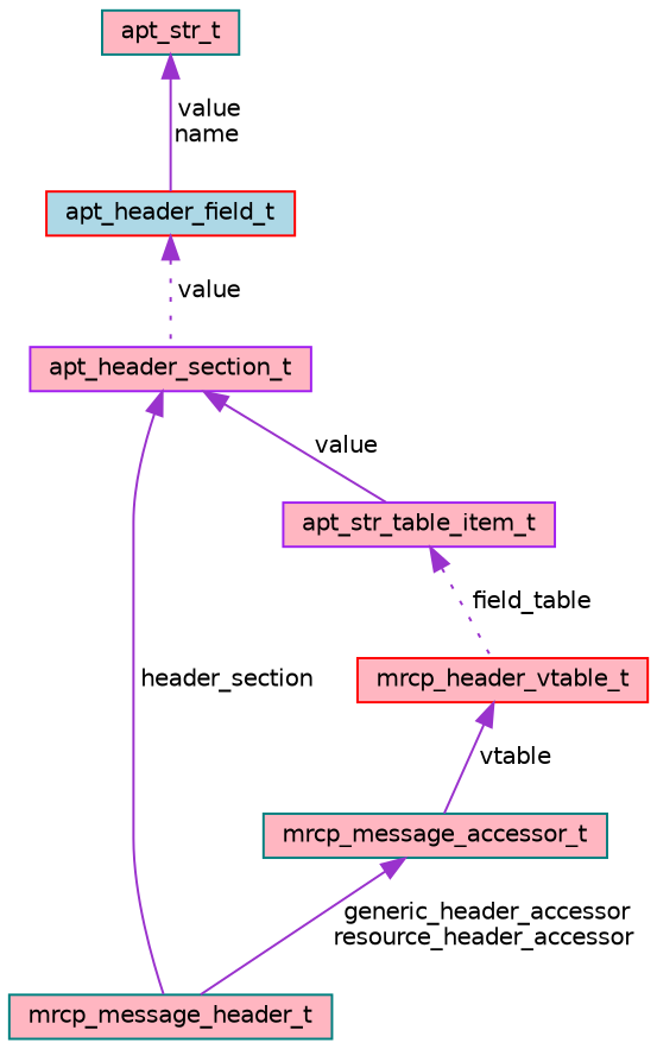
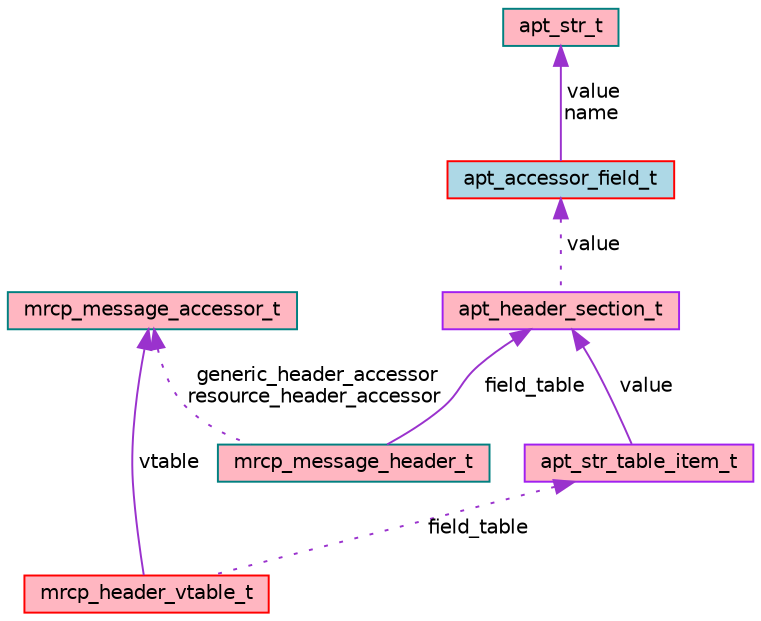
  digraph {
    node [color=teal fillcolor=lightpink fontname=Helvetica fontsize=10 shape=record style=filled]
    edge [color=darkorchid3 dir=back fontname=Helvetica fontsize=10 labelfontname=Helvetica labelfontsize=10 style=solid]
    n1 [fontcolor=black height=0.2 label=mrcp_message_header_t width=0.4]
    n2 [color=purple height=0.2 label=apt_header_section_t width=0.4]
    n3 [color=purple height=0.2 label=apt_str_table_item_t width=0.4]
-   n4 [color=red fillcolor=lightblue height=0.2 label=apt_header_field_t width=0.4]
+   n4 [color=red fillcolor=lightblue height=0.2 label=apt_accessor_field_t width=0.4]
    n5 [height=0.2 label=apt_str_t width=0.4]
    n6 [color=red height=0.2 label=mrcp_header_vtable_t width=0.4]
    n7 [height=0.2 label=mrcp_message_accessor_t width=0.4]
-   n2 -> n1 [label=" header_section"]
+   n2 -> n1 [label=" field_table"]
    n2 -> n3 [label=" value"]
    n3 -> n6 [label=" field_table" style=dotted]
    n4 -> n2 [label=" value" style=dotted]
    n5 -> n4 [label=" value\nname"]
-   n6 -> n7 [label=" vtable"]
-   n7 -> n1 [label=" generic_header_accessor\nresource_header_accessor"]
+   n7 -> n6 [label=" vtable"]
+   n7 -> n1 [label=" generic_header_accessor\nresource_header_accessor" style=dotted]
  }
